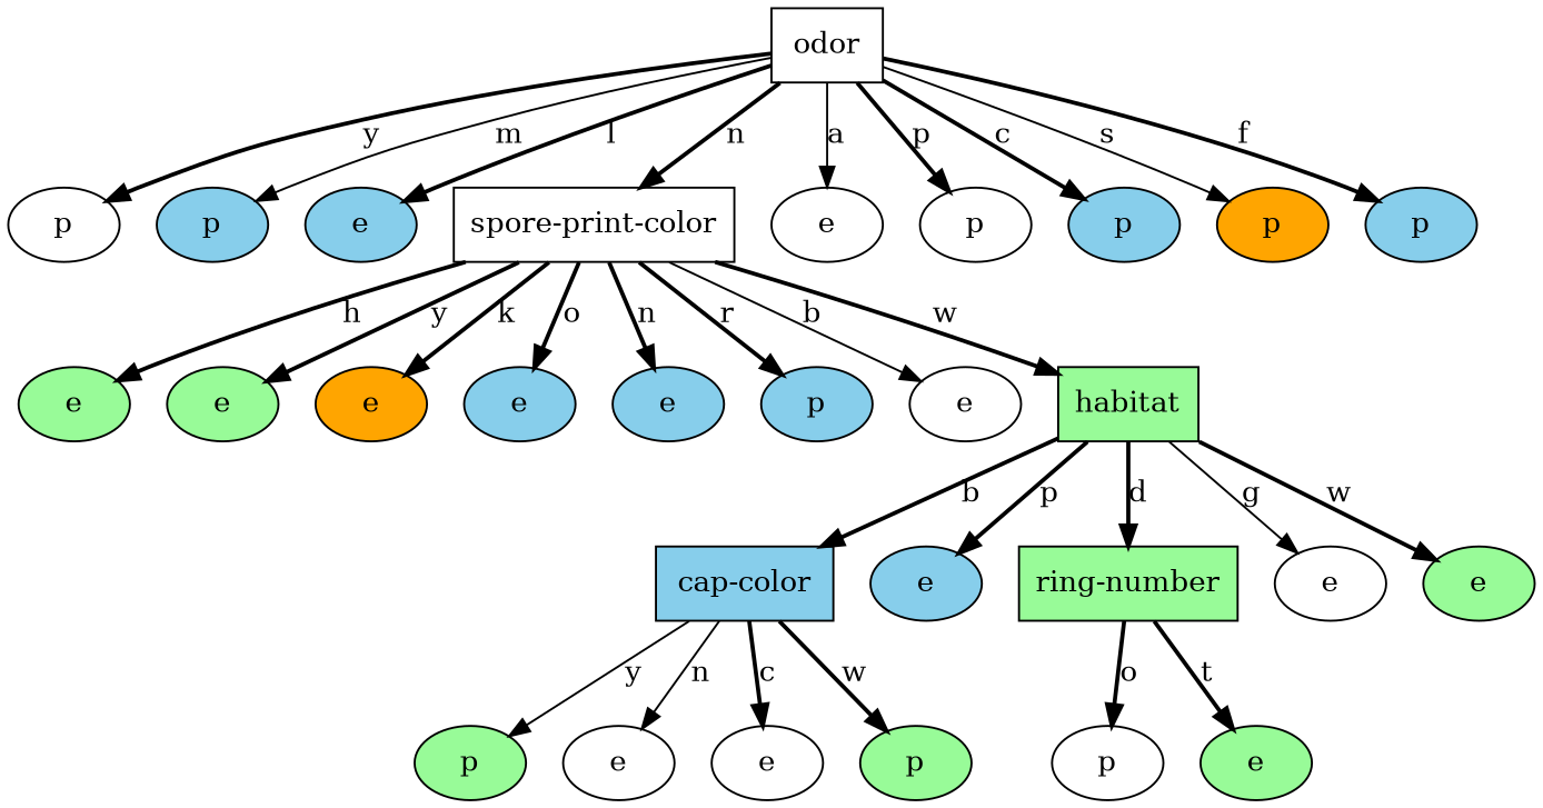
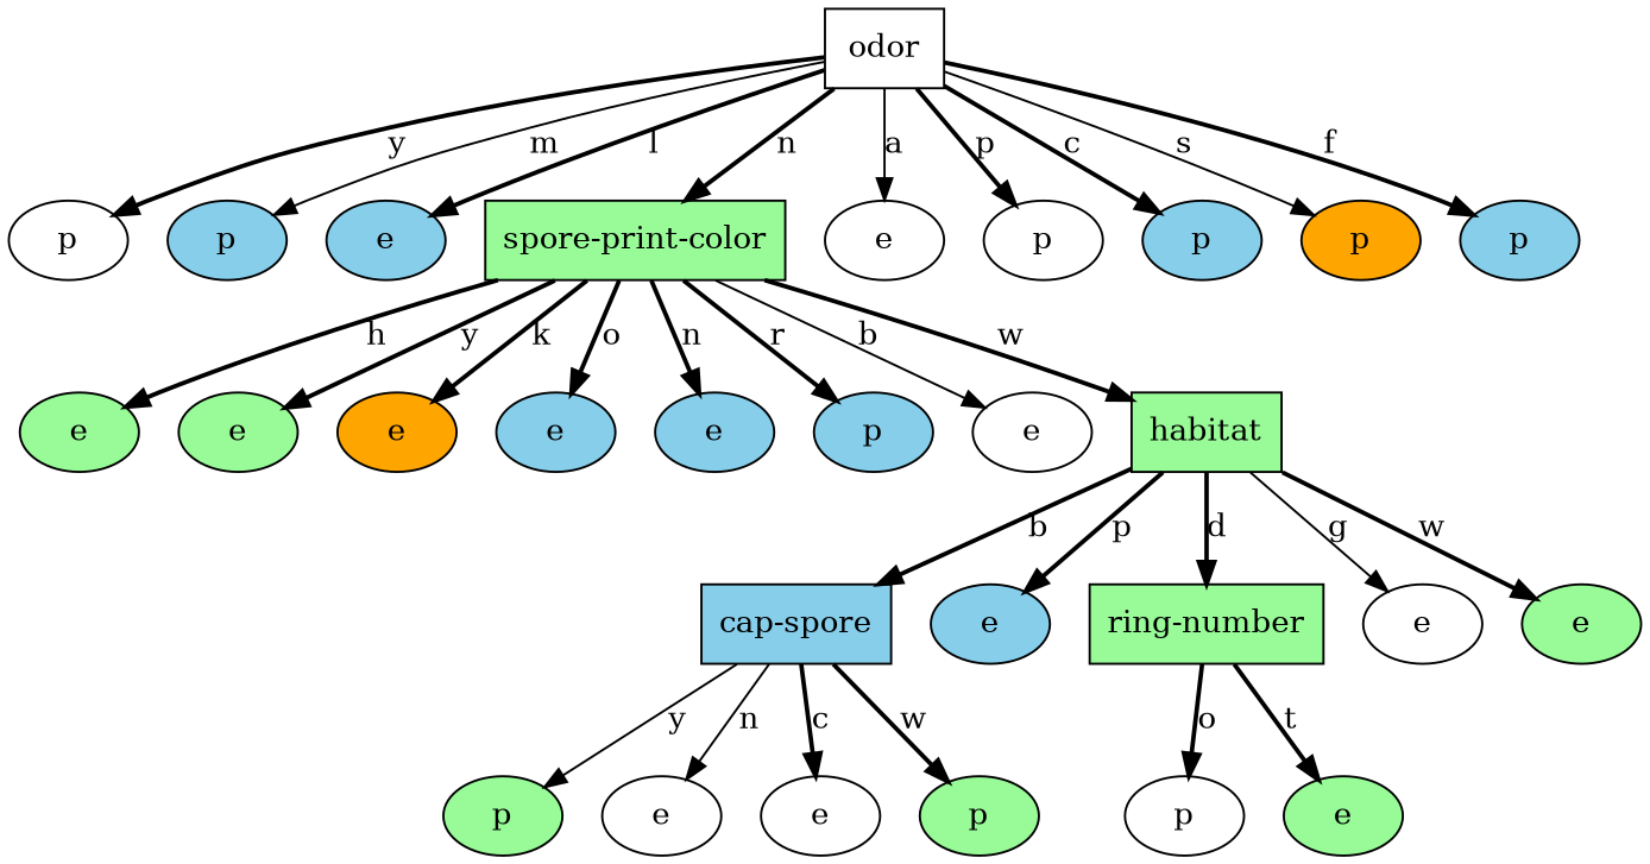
  digraph {
    node [fillcolor=white shape=ellipse style=filled]
    edge [style=bold]
    n1 [label=odor shape=box]
    n2 [label=p]
    n3 [fillcolor=skyblue label=p]
    n4 [fillcolor=skyblue label=e]
-   n5 [label="spore-print-color" shape=box]
+   n5 [fillcolor=palegreen label="spore-print-color" shape=box]
    n6 [label=e]
    n7 [label=p]
    n8 [fillcolor=skyblue label=p]
    n9 [fillcolor=orange label=p]
    n10 [fillcolor=skyblue label=p]
    n11 [fillcolor=palegreen label=e]
    n12 [fillcolor=palegreen label=e]
    n13 [fillcolor=orange label=e]
    n14 [fillcolor=skyblue label=e]
    n15 [fillcolor=skyblue label=e]
    n16 [fillcolor=skyblue label=p]
    n17 [label=e]
    n18 [fillcolor=palegreen label=habitat shape=box]
-   n19 [fillcolor=skyblue label="cap-color" shape=box]
+   n19 [fillcolor=skyblue label="cap-spore" shape=box]
    n20 [fillcolor=skyblue label=e]
    n21 [fillcolor=palegreen label="ring-number" shape=box]
    n22 [label=e]
    n23 [fillcolor=palegreen label=e]
    n24 [fillcolor=palegreen label=p]
    n25 [label=e]
    n26 [label=e]
    n27 [fillcolor=palegreen label=p]
    n28 [label=p]
    n29 [fillcolor=palegreen label=e]
    n1 -> n2 [label=y]
    n1 -> n3 [label=m style=solid]
    n1 -> n4 [label=l]
    n1 -> n5 [label=n]
    n1 -> n6 [label=a style=solid]
    n1 -> n7 [label=p]
    n1 -> n8 [label=c]
    n1 -> n9 [label=s style=solid]
    n1 -> n10 [label=f]
    n5 -> n11 [label=h]
    n5 -> n12 [label=y]
    n5 -> n13 [label=k]
    n5 -> n14 [label=o]
    n5 -> n15 [label=n]
    n5 -> n16 [label=r]
    n5 -> n17 [label=b style=solid]
    n5 -> n18 [label=w]
    n18 -> n19 [label=b]
    n18 -> n20 [label=p]
    n18 -> n21 [label=d]
    n18 -> n22 [label=g style=solid]
    n18 -> n23 [label=w]
    n19 -> n24 [label=y style=solid]
    n19 -> n25 [label=n style=solid]
    n19 -> n26 [label=c]
    n19 -> n27 [label=w]
    n21 -> n28 [label=o]
    n21 -> n29 [label=t]
  }
